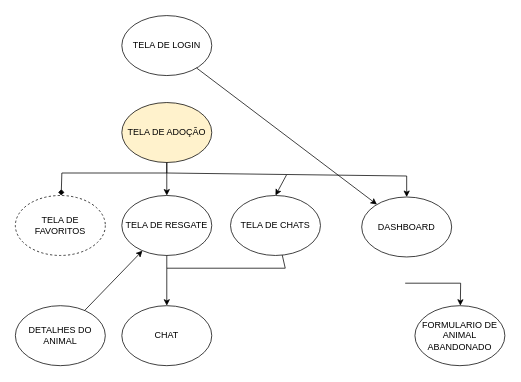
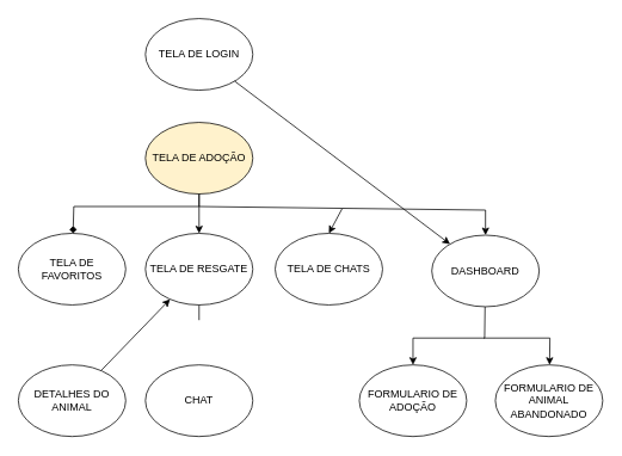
  <mxCell id="0" />
  <mxCell id="1" parent="0" />
+ <mxCell id="2" value="FORMULARIO DE ADOÇÃO" style="ellipse;whiteSpace=wrap;html=1;" parent="1" vertex="1"><mxGeometry x="401" y="407" width="120" height="80" as="geometry" /></mxCell>
  <mxCell id="3" value="FORMULARIO DE ANIMAL ABANDONADO" style="ellipse;whiteSpace=wrap;html=1;" parent="1" vertex="1"><mxGeometry x="553" y="407" width="120" height="80" as="geometry" /></mxCell>
  <mxCell id="4" value="TELA DE LOGIN" style="ellipse;whiteSpace=wrap;html=1;" parent="1" vertex="1"><mxGeometry x="162" y="20" width="120" height="80" as="geometry" /></mxCell>
  <mxCell id="5" value="TELA DE ADOÇÃO" style="ellipse;whiteSpace=wrap;html=1;fillColor=#fff2cc;" parent="1" vertex="1"><mxGeometry x="162" y="136" width="120" height="80" as="geometry" /></mxCell>
  <mxCell id="6" value="TELA DE CHATS" style="ellipse;whiteSpace=wrap;html=1;" parent="1" vertex="1"><mxGeometry x="307" y="260" width="120" height="80" as="geometry" /></mxCell>
  <mxCell id="7" value="TELA DE RESGATE" style="ellipse;whiteSpace=wrap;html=1;" parent="1" vertex="1"><mxGeometry x="162" y="260" width="120" height="80" as="geometry" /></mxCell>
- <mxCell id="8" value="TELA DE FAVORITOS" style="ellipse;whiteSpace=wrap;html=1;dashed=1;" parent="1" vertex="1"><mxGeometry x="20" y="260" width="120" height="80" as="geometry" /></mxCell>
+ <mxCell id="8" value="TELA DE FAVORITOS" style="ellipse;whiteSpace=wrap;html=1;" parent="1" vertex="1"><mxGeometry x="20" y="260" width="120" height="80" as="geometry" /></mxCell>
  <mxCell id="9" value="DETALHES DO ANIMAL" style="ellipse;whiteSpace=wrap;html=1;" parent="1" vertex="1"><mxGeometry x="20" y="407" width="120" height="80" as="geometry" /></mxCell>
  <mxCell id="10" value="CHAT" style="ellipse;whiteSpace=wrap;html=1;" parent="1" vertex="1"><mxGeometry x="162" y="407" width="120" height="80" as="geometry" /></mxCell>
  <mxCell id="11" value="DASHBOARD" style="ellipse;whiteSpace=wrap;html=1;" parent="1" vertex="1"><mxGeometry x="482" y="262" width="120" height="80" as="geometry" /></mxCell>
  <mxCell id="12" value="" style="endArrow=classic;html=1;rounded=0;" edge="1" parent="1" source="4" target="11"><mxGeometry width="50" height="50" relative="1" as="geometry"><mxPoint x="730" y="252" as="sourcePoint" /><mxPoint x="780" y="202" as="targetPoint" /></mxGeometry></mxCell>
- <mxCell id="13" value="" style="endArrow=classic;html=1;rounded=0;" edge="1" parent="1" source="6" target="10"><mxGeometry width="50" height="50" relative="1" as="geometry"><mxPoint x="481" y="352" as="sourcePoint" /><mxPoint x="531" y="302" as="targetPoint" /><Array as="points"><mxPoint x="380" y="357" /><mxPoint x="222" y="357" /></Array></mxGeometry></mxCell>
  <mxCell id="14" value="" style="endArrow=classic;html=1;rounded=0;" edge="1" parent="1" source="9" target="7"><mxGeometry width="50" height="50" relative="1" as="geometry"><mxPoint x="473" y="352" as="sourcePoint" /><mxPoint x="523" y="302" as="targetPoint" /></mxGeometry></mxCell>
+ <mxCell id="15" value="" style="endArrow=classic;html=1;rounded=0;" edge="1" parent="1" source="11" target="2"><mxGeometry width="50" height="50" relative="1" as="geometry"><mxPoint x="538.77" y="342.001" as="sourcePoint" /><mxPoint x="362" y="309.99" as="targetPoint" /><Array as="points"><mxPoint x="541" y="376.99" /><mxPoint x="461" y="376.99" /></Array></mxGeometry></mxCell>
  <mxCell id="16" value="" style="endArrow=classic;html=1;rounded=0;" edge="1" parent="1" target="3"><mxGeometry width="50" height="50" relative="1" as="geometry"><mxPoint x="540" y="376.99" as="sourcePoint" /><mxPoint x="362" y="309.99" as="targetPoint" /><Array as="points"><mxPoint x="614" y="376.99" /></Array></mxGeometry></mxCell>
  <mxCell id="17" value="" style="endArrow=diamond;html=1;rounded=0;" edge="1" parent="1" source="5" target="8"><mxGeometry width="50" height="50" relative="1" as="geometry"><mxPoint x="332" y="366" as="sourcePoint" /><mxPoint x="382" y="316" as="targetPoint" /><Array as="points"><mxPoint x="222" y="230" /><mxPoint x="82" y="230" /></Array></mxGeometry></mxCell>
  <mxCell id="18" value="" style="endArrow=classic;html=1;rounded=0;entryX=0.5;entryY=0;entryDx=0;entryDy=0;" edge="1" parent="1" target="7"><mxGeometry width="50" height="50" relative="1" as="geometry"><mxPoint x="222" y="230" as="sourcePoint" /><mxPoint x="382" y="316" as="targetPoint" /></mxGeometry></mxCell>
  <mxCell id="19" value="" style="endArrow=classic;html=1;rounded=0;entryX=0.5;entryY=0;entryDx=0;entryDy=0;" edge="1" parent="1" source="5" target="6"><mxGeometry width="50" height="50" relative="1" as="geometry"><mxPoint x="332" y="366" as="sourcePoint" /><mxPoint x="382" y="316" as="targetPoint" /><Array as="points"><mxPoint x="222" y="230" /><mxPoint x="382" y="232" /></Array></mxGeometry></mxCell>
  <mxCell id="20" value="" style="endArrow=classic;html=1;rounded=0;entryX=0.5;entryY=0;entryDx=0;entryDy=0;" edge="1" parent="1" target="11"><mxGeometry width="50" height="50" relative="1" as="geometry"><mxPoint x="382" y="232" as="sourcePoint" /><mxPoint x="555.222" y="234" as="targetPoint" /><Array as="points"><mxPoint x="542" y="234" /></Array></mxGeometry></mxCell>
  <mxCell id="21" value="" style="endArrow=none;html=1;rounded=0;" edge="1" parent="1" source="7"><mxGeometry width="50" height="50" relative="1" as="geometry"><mxPoint x="197" y="346" as="sourcePoint" /><mxPoint x="222" y="357" as="targetPoint" /></mxGeometry></mxCell>
